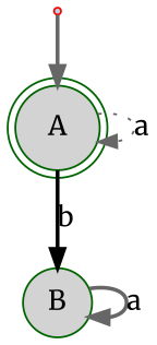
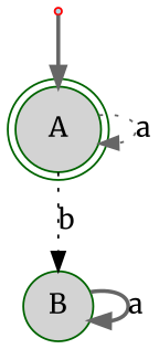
  digraph {
    fontname=Merriweather
    node [color=darkgreen fillcolor=lightgrey fontname=Merriweather style=filled]
    edge [color=gray40 fontname=Merriweather style=bold]
    St [color=red fillcolor=lightblue shape=point]
    A [shape=doublecircle]
    B [shape=circle]
    St -> A
    A -> A [label=a style=dotted]
-   A -> B [color=black label=b]
+   A -> B [color=black label=b style=dotted]
    B -> B [label=a]
  }
